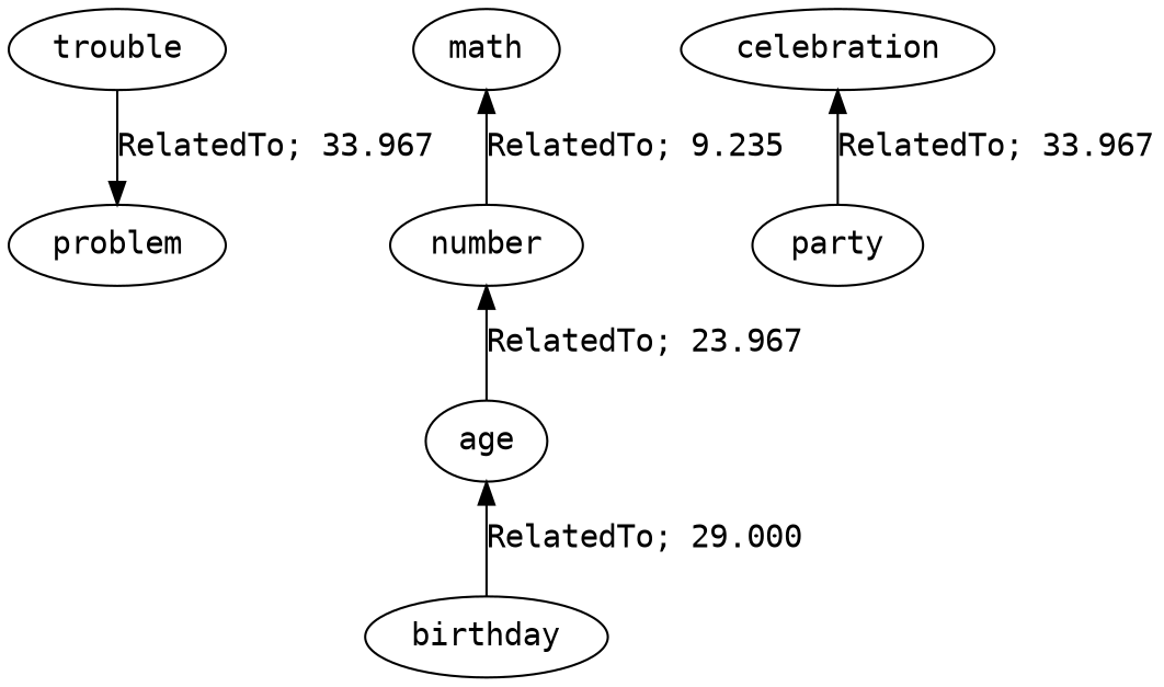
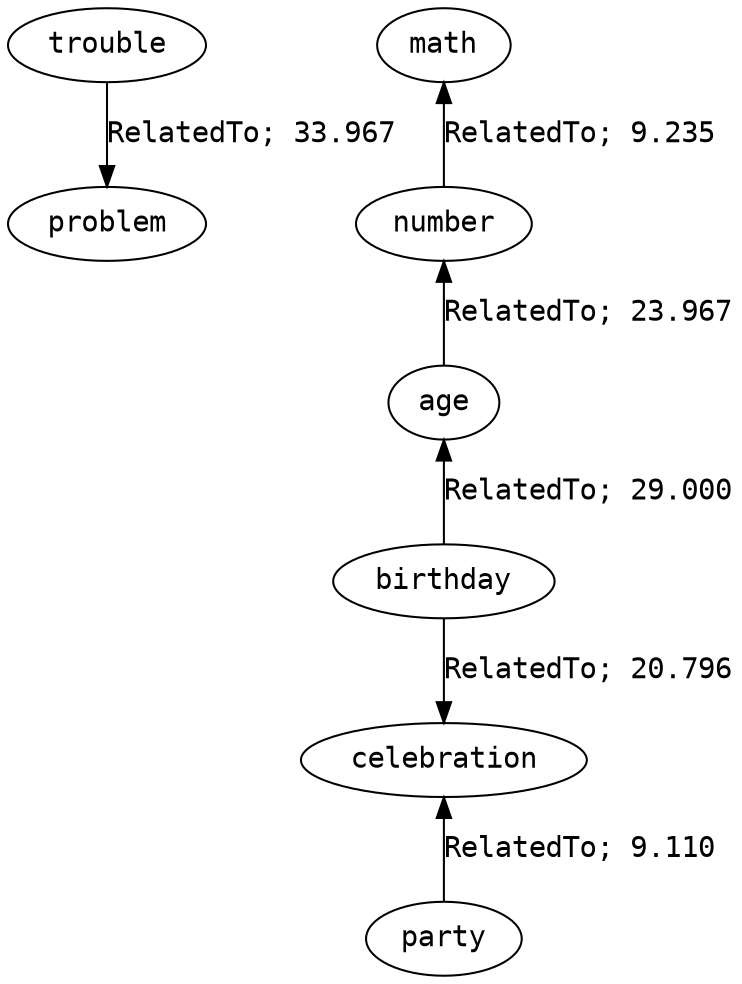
  digraph {
    fontname="DejaVu Sans Mono"
    node [fontname="DejaVu Sans Mono"]
    edge [dir=back fontname="DejaVu Sans Mono"]
    n1 [label=trouble]
    n2 [label=problem]
    n3 [label=math]
    n4 [label=number]
    n5 [label=age]
    n6 [label=birthday]
    n7 [label=celebration]
    n8 [label=party]
    n1 -> n2 [dir=forward label="RelatedTo; 33.967" weight=3.258]
    n3 -> n4 [label="RelatedTo; 9.235" weight=9.235]
    n4 -> n5 [label="RelatedTo; 23.967" weight=33.967]
    n5 -> n6 [label="RelatedTo; 29.000" weight=29.000]
-   n7 -> n8 [label="RelatedTo; 33.967" weight=9.110]
+   n6 -> n7 [dir=forward label="RelatedTo; 20.796" weight=20.796]
+   n7 -> n8 [label="RelatedTo; 9.110" weight=9.110]
  }
